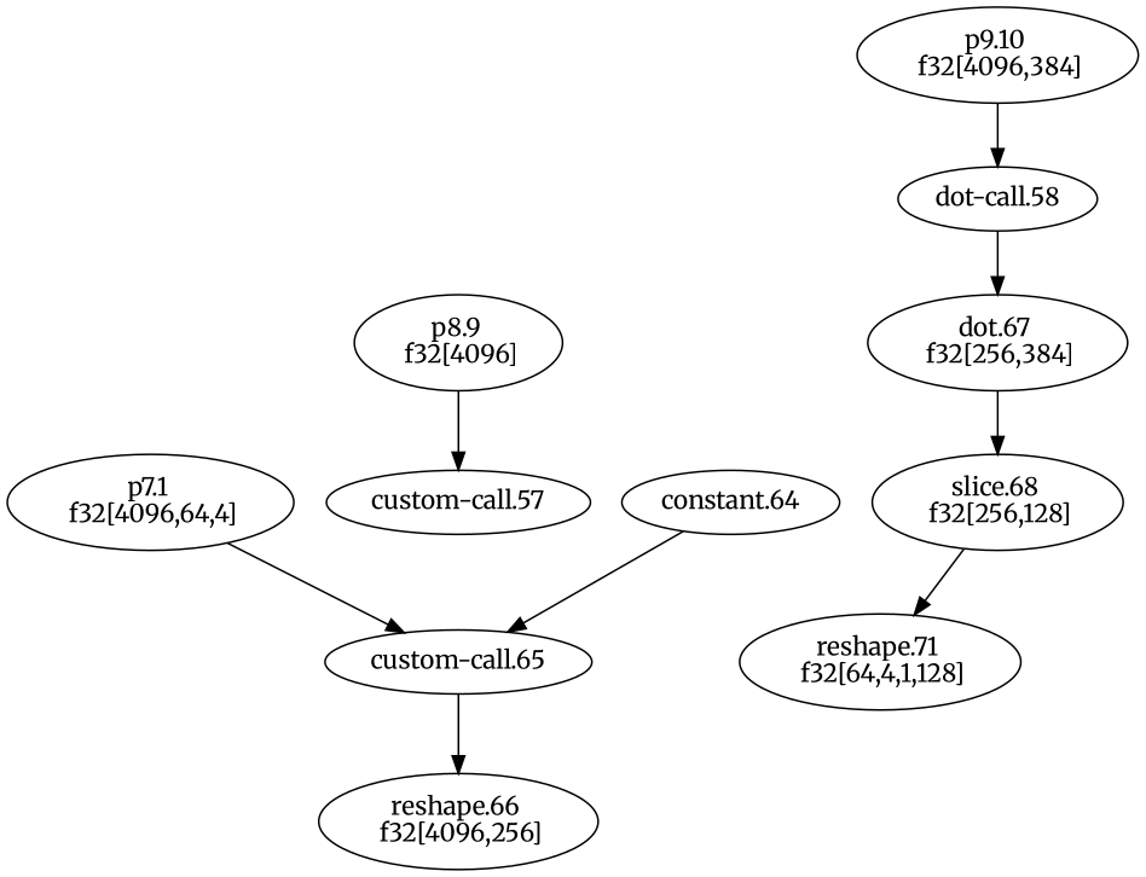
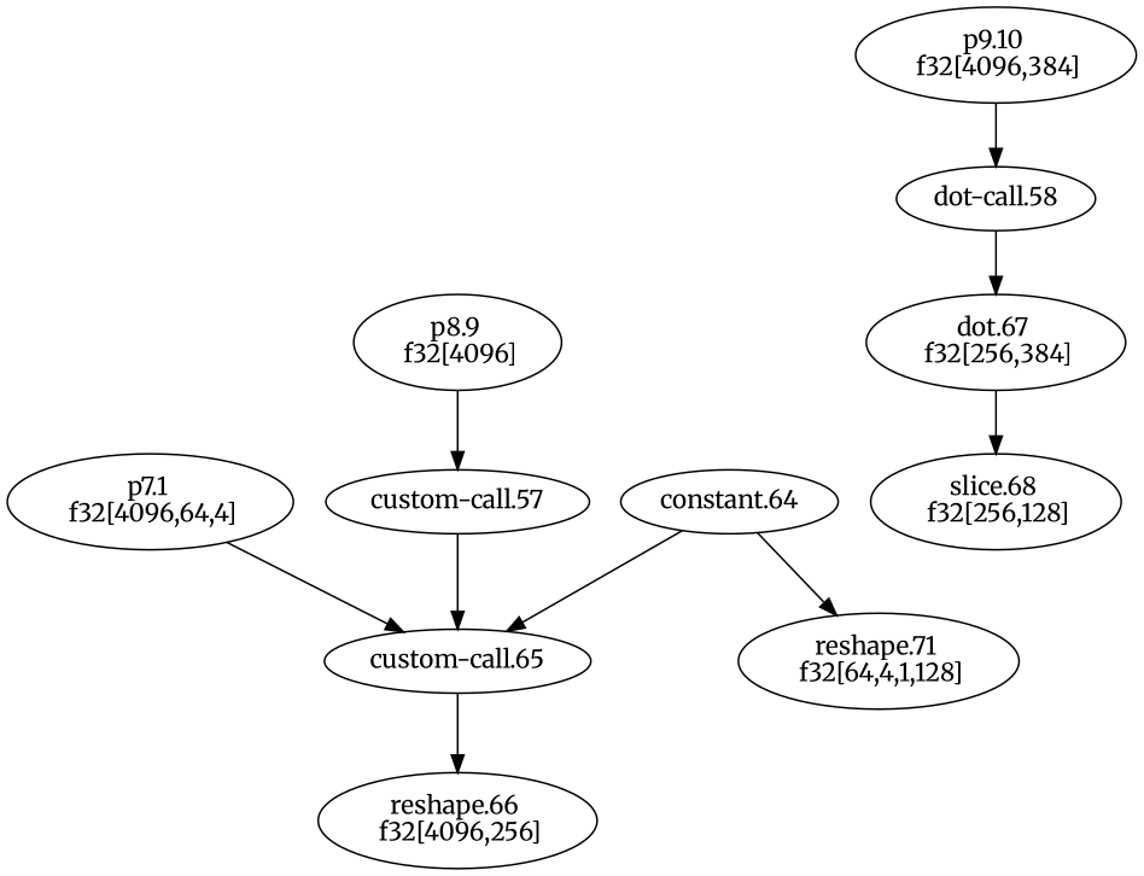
  digraph {
    fontname=Merriweather
    node [fontname=Merriweather]
    edge [fontname=Merriweather]
    n1 [label="p7.1 \n f32[4096,64,4]"]
    "custom-call.65"
    n3 [label="reshape.66 \n f32[4096,256]"]
    n4 [label="p8.9 \n f32[4096]"]
    "custom-call.57"
    n6 [label="dot.67 \n f32[256,384]"]
    n7 [label="slice.68 \n f32[256,128]"]
    n8 [label="p9.10 \n f32[4096,384]"]
    n9 [label="dot-call.58"]
    n10 [label="reshape.71 \n f32[64,4,1,128]"]
    "constant.64"
    n1 -> "custom-call.65"
    "custom-call.65" -> n3
    n4 -> "custom-call.57"
+   "custom-call.57" -> "custom-call.65"
    n6 -> n7
-   n7 -> n10
+   "constant.64" -> n10
    n8 -> n9
    n9 -> n6
    "constant.64" -> "custom-call.65"
  }
